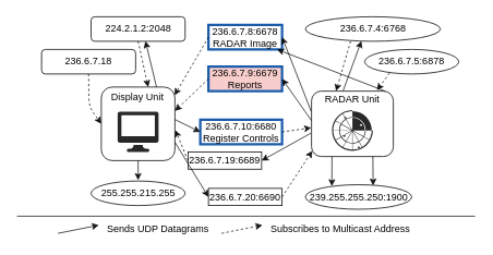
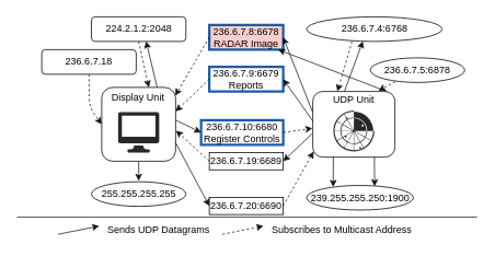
  <mxCell id="0" />
  <mxCell id="1" parent="0" />
  <mxCell id="2" value="" style="rounded=1;whiteSpace=wrap;html=1;" parent="1" vertex="1"><mxGeometry x="123" y="106" width="90" height="90" as="geometry" /></mxCell>
  <mxCell id="3" value="" style="verticalLabelPosition=bottom;html=1;fillColor=#282828;strokeColor=none;verticalAlign=top;pointerEvents=1;align=center;shape=mxgraph.cisco_safe.technology_icons.icon4;" parent="1" vertex="1"><mxGeometry x="143" y="136" width="50" height="49.5" as="geometry" /></mxCell>
  <mxCell id="4" value="Display Unit" style="text;html=1;strokeColor=none;fillColor=none;align=center;verticalAlign=middle;whiteSpace=wrap;rounded=0;" parent="1" vertex="1"><mxGeometry x="120" y="109" width="95" height="20" as="geometry" /></mxCell>
  <mxCell id="5" value="" style="rounded=1;whiteSpace=wrap;html=1;" parent="1" vertex="1"><mxGeometry x="380" y="111" width="100" height="80" as="geometry" /></mxCell>
- <mxCell id="6" value="RADAR Unit" style="text;html=1;strokeColor=none;fillColor=none;align=center;verticalAlign=middle;whiteSpace=wrap;rounded=0;" parent="1" vertex="1"><mxGeometry x="390" y="111" width="80" height="20" as="geometry" /></mxCell>
+ <mxCell id="6" value="UDP Unit" style="text;html=1;strokeColor=none;fillColor=none;align=center;verticalAlign=middle;whiteSpace=wrap;rounded=0;" parent="1" vertex="1"><mxGeometry x="390" y="111" width="80" height="20" as="geometry" /></mxCell>
  <mxCell id="7" value="" style="verticalLabelPosition=bottom;html=1;fillColor=#282828;strokeColor=none;verticalAlign=top;pointerEvents=1;align=center;shape=mxgraph.cisco_safe.business_icons.icon5;" parent="1" vertex="1"><mxGeometry x="405" y="134" width="50" height="50" as="geometry" /></mxCell>
- <mxCell id="8" value="236.6.7.8:6678&lt;br&gt;RADAR Image" style="rounded=0;whiteSpace=wrap;html=1;strokeColor=#1B5CAA;strokeWidth=3;" parent="1" vertex="1"><mxGeometry x="254" y="30" width="90" height="30" as="geometry" /></mxCell>
- <mxCell id="9" value="236.6.7.9:6679&lt;br&gt;Reports" style="rounded=0;whiteSpace=wrap;html=1;strokeColor=#1B5CAA;strokeWidth=3;fillColor=#f8cecc;" parent="1" vertex="1"><mxGeometry x="254" y="81" width="90" height="30" as="geometry" /></mxCell>
+ <mxCell id="8" value="236.6.7.8:6678&lt;br&gt;RADAR Image" style="rounded=0;whiteSpace=wrap;html=1;strokeColor=#1B5CAA;strokeWidth=3;fillColor=#f8cecc;" parent="1" vertex="1"><mxGeometry x="254" y="30" width="90" height="30" as="geometry" /></mxCell>
+ <mxCell id="9" value="236.6.7.9:6679&lt;br&gt;Reports" style="rounded=0;whiteSpace=wrap;html=1;strokeColor=#1B5CAA;strokeWidth=3;" parent="1" vertex="1"><mxGeometry x="254" y="81" width="90" height="30" as="geometry" /></mxCell>
  <mxCell id="10" value="236.6.7.10:6680&lt;br&gt;Register Controls" style="rounded=0;whiteSpace=wrap;html=1;strokeColor=#1B5CAA;strokeWidth=3;" parent="1" vertex="1"><mxGeometry x="244" y="146" width="100" height="30" as="geometry" /></mxCell>
- <mxCell id="11" value="236.6.7.19:6689" style="rounded=0;whiteSpace=wrap;html=1;" parent="1" vertex="1"><mxGeometry x="229" y="185.5" width="90" height="21" as="geometry" /></mxCell>
- <mxCell id="12" value="236.6.7.20:6690" style="rounded=0;whiteSpace=wrap;html=1;" parent="1" vertex="1"><mxGeometry x="254" y="230" width="90" height="21" as="geometry" /></mxCell>
- <mxCell id="13" value="255.255.215.255" style="ellipse;whiteSpace=wrap;html=1;" parent="1" vertex="1"><mxGeometry x="110.5" y="221" width="115" height="30" as="geometry" /></mxCell>
+ <mxCell id="11" value="236.6.7.19:6689" style="rounded=0;whiteSpace=wrap;html=1;" parent="1" vertex="1"><mxGeometry x="254" y="185.5" width="90" height="21" as="geometry" /></mxCell>
+ <mxCell id="12" value="236.6.7.20:6690" style="rounded=0;whiteSpace=wrap;html=1;" parent="1" vertex="1"><mxGeometry x="254" y="240" width="90" height="21" as="geometry" /></mxCell>
+ <mxCell id="13" value="255.255.255.255" style="ellipse;whiteSpace=wrap;html=1;" parent="1" vertex="1"><mxGeometry x="110.5" y="221" width="115" height="30" as="geometry" /></mxCell>
  <mxCell id="14" value="224.2.1.2:2048" style="whiteSpace=wrap;html=1;rounded=1;" parent="1" vertex="1"><mxGeometry x="110.5" y="20" width="115" height="30" as="geometry" /></mxCell>
  <mxCell id="15" value="236.6.7.18" style="whiteSpace=wrap;html=1;rounded=1;" parent="1" vertex="1"><mxGeometry x="50" y="60" width="115" height="30" as="geometry" /></mxCell>
  <mxCell id="16" value="236.6.7.4:6768" style="ellipse;whiteSpace=wrap;html=1;" parent="1" vertex="1"><mxGeometry x="372.5" y="20" width="165" height="30" as="geometry" /></mxCell>
- <mxCell id="17" value="236.6.7.5:6878" style="ellipse;whiteSpace=wrap;html=1;" parent="1" vertex="1"><mxGeometry x="445" y="60" width="115" height="30" as="geometry" /></mxCell>
+ <mxCell id="17" value="236.6.7.5:6878" style="ellipse;whiteSpace=wrap;html=1;" parent="1" vertex="1"><mxGeometry x="450" y="70" width="115" height="30" as="geometry" /></mxCell>
  <mxCell id="18" value="239.255.255.250:1900" style="ellipse;whiteSpace=wrap;html=1;" parent="1" vertex="1"><mxGeometry x="372.5" y="225.5" width="130" height="30" as="geometry" /></mxCell>
  <mxCell id="19" value="" style="endArrow=classic;html=1;opacity=90;" parent="1" edge="1"><mxGeometry width="50" height="50" relative="1" as="geometry"><mxPoint x="70" y="285" as="sourcePoint" /><mxPoint x="120" y="275" as="targetPoint" /></mxGeometry></mxCell>
  <mxCell id="20" value="" style="endArrow=classic;html=1;opacity=90;dashed=1;entryX=0.637;entryY=0.001;entryDx=0;entryDy=0;entryPerimeter=0;exitX=0.5;exitY=1;exitDx=0;exitDy=0;" parent="1" source="14" target="2" edge="1"><mxGeometry width="50" height="50" relative="1" as="geometry"><mxPoint x="140" y="0" as="sourcePoint" /><mxPoint x="190" y="-50" as="targetPoint" /></mxGeometry></mxCell>
  <mxCell id="21" value="" style="endArrow=classic;html=1;opacity=90;exitX=0.75;exitY=0;exitDx=0;exitDy=0;entryX=0.578;entryY=0.994;entryDx=0;entryDy=0;entryPerimeter=0;" parent="1" source="2" target="14" edge="1"><mxGeometry width="50" height="50" relative="1" as="geometry"><mxPoint x="190" y="100" as="sourcePoint" /><mxPoint x="175" y="50" as="targetPoint" /></mxGeometry></mxCell>
  <mxCell id="22" value="" style="endArrow=classic;html=1;opacity=90;dashed=1;exitX=0.5;exitY=1;exitDx=0;exitDy=0;entryX=0;entryY=0.5;entryDx=0;entryDy=0;" parent="1" source="15" target="2" edge="1"><mxGeometry width="50" height="50" relative="1" as="geometry"><mxPoint x="140" y="0" as="sourcePoint" /><mxPoint x="190" y="-50" as="targetPoint" /><Array as="points"><mxPoint x="108" y="130" /></Array></mxGeometry></mxCell>
  <mxCell id="23" value="" style="endArrow=classic;html=1;opacity=90;exitX=0.5;exitY=1;exitDx=0;exitDy=0;" parent="1" source="2" edge="1"><mxGeometry width="50" height="50" relative="1" as="geometry"><mxPoint x="130" y="-10" as="sourcePoint" /><mxPoint x="168" y="220" as="targetPoint" /></mxGeometry></mxCell>
  <mxCell id="24" value="" style="endArrow=classic;html=1;opacity=90;dashed=1;exitX=0.335;exitY=1;exitDx=0;exitDy=0;exitPerimeter=0;entryX=0.25;entryY=0;entryDx=0;entryDy=0;" parent="1" source="16" target="6" edge="1"><mxGeometry width="50" height="50" relative="1" as="geometry"><mxPoint x="140" y="0" as="sourcePoint" /><mxPoint x="190" y="-50" as="targetPoint" /></mxGeometry></mxCell>
  <mxCell id="25" value="" style="endArrow=classic;html=1;opacity=90;dashed=1;exitX=0.263;exitY=0.967;exitDx=0;exitDy=0;exitPerimeter=0;" parent="1" source="17" edge="1"><mxGeometry width="50" height="50" relative="1" as="geometry"><mxPoint x="421.025" y="60" as="sourcePoint" /><mxPoint x="460" y="110" as="targetPoint" /></mxGeometry></mxCell>
  <mxCell id="26" value="" style="endArrow=classic;html=1;opacity=90;entryX=0.415;entryY=0.99;entryDx=0;entryDy=0;entryPerimeter=0;exitX=0.358;exitY=-0.024;exitDx=0;exitDy=0;exitPerimeter=0;" parent="1" source="6" target="16" edge="1"><mxGeometry width="50" height="50" relative="1" as="geometry"><mxPoint x="420" y="110" as="sourcePoint" /><mxPoint x="480" y="-60" as="targetPoint" /></mxGeometry></mxCell>
  <mxCell id="27" value="" style="endArrow=classic;html=1;opacity=90;exitX=1;exitY=0;exitDx=0;exitDy=0;" parent="1" source="6" target="8" edge="1"><mxGeometry width="50" height="50" relative="1" as="geometry"><mxPoint x="428.64" y="120.52" as="sourcePoint" /><mxPoint x="430.225" y="59.7" as="targetPoint" /></mxGeometry></mxCell>
  <mxCell id="28" value="" style="endArrow=classic;html=1;opacity=90;exitX=0.75;exitY=1;exitDx=0;exitDy=0;entryX=0.637;entryY=0.034;entryDx=0;entryDy=0;entryPerimeter=0;" parent="1" source="5" target="18" edge="1"><mxGeometry width="50" height="50" relative="1" as="geometry"><mxPoint x="460" y="210" as="sourcePoint" /><mxPoint x="455" y="225" as="targetPoint" /></mxGeometry></mxCell>
  <mxCell id="29" value="" style="endArrow=classic;html=1;opacity=90;entryX=0.249;entryY=0.063;entryDx=0;entryDy=0;entryPerimeter=0;exitX=0.25;exitY=1;exitDx=0;exitDy=0;" parent="1" source="5" target="18" edge="1"><mxGeometry width="50" height="50" relative="1" as="geometry"><mxPoint x="448.64" y="140.52" as="sourcePoint" /><mxPoint x="450.225" y="79.7" as="targetPoint" /></mxGeometry></mxCell>
  <mxCell id="30" value="" style="endArrow=classic;html=1;opacity=90;entryX=1;entryY=0.5;entryDx=0;entryDy=0;exitX=-0.004;exitY=0.309;exitDx=0;exitDy=0;exitPerimeter=0;" parent="1" source="5" target="8" edge="1"><mxGeometry width="50" height="50" relative="1" as="geometry"><mxPoint x="458.64" y="150.52" as="sourcePoint" /><mxPoint x="460.225" y="89.7" as="targetPoint" /><Array as="points" /></mxGeometry></mxCell>
  <mxCell id="31" value="" style="endArrow=classic;html=1;opacity=90;entryX=1;entryY=0.5;entryDx=0;entryDy=0;exitX=0.001;exitY=0.452;exitDx=0;exitDy=0;exitPerimeter=0;" parent="1" source="5" target="9" edge="1"><mxGeometry width="50" height="50" relative="1" as="geometry"><mxPoint x="468.64" y="160.52" as="sourcePoint" /><mxPoint x="470.225" y="99.7" as="targetPoint" /></mxGeometry></mxCell>
  <mxCell id="32" value="" style="endArrow=classic;html=1;opacity=90;entryX=1;entryY=0.5;entryDx=0;entryDy=0;exitX=-0.01;exitY=0.645;exitDx=0;exitDy=0;exitPerimeter=0;" parent="1" source="5" target="11" edge="1"><mxGeometry width="50" height="50" relative="1" as="geometry"><mxPoint x="478.64" y="170.52" as="sourcePoint" /><mxPoint x="480.225" y="109.7" as="targetPoint" /></mxGeometry></mxCell>
  <mxCell id="33" value="" style="endArrow=classic;html=1;opacity=90;entryX=0;entryY=0.5;entryDx=0;entryDy=0;exitX=1;exitY=0.442;exitDx=0;exitDy=0;exitPerimeter=0;" parent="1" source="2" target="10" edge="1"><mxGeometry width="50" height="50" relative="1" as="geometry"><mxPoint x="488.64" y="180.52" as="sourcePoint" /><mxPoint x="490.225" y="119.7" as="targetPoint" /></mxGeometry></mxCell>
  <mxCell id="34" value="" style="endArrow=classic;html=1;opacity=90;entryX=0;entryY=0.5;entryDx=0;entryDy=0;exitX=1;exitY=0.75;exitDx=0;exitDy=0;" parent="1" source="2" target="12" edge="1"><mxGeometry width="50" height="50" relative="1" as="geometry"><mxPoint x="498.64" y="190.52" as="sourcePoint" /><mxPoint x="500.225" y="129.7" as="targetPoint" /><Array as="points" /></mxGeometry></mxCell>
  <mxCell id="35" value="" style="endArrow=classic;html=1;opacity=90;dashed=1;exitX=0;exitY=0.5;exitDx=0;exitDy=0;entryX=0.995;entryY=0.112;entryDx=0;entryDy=0;entryPerimeter=0;" parent="1" source="8" target="2" edge="1"><mxGeometry width="50" height="50" relative="1" as="geometry"><mxPoint x="140" y="0" as="sourcePoint" /><mxPoint x="215" y="117" as="targetPoint" /></mxGeometry></mxCell>
  <mxCell id="36" value="" style="endArrow=classic;html=1;opacity=90;dashed=1;entryX=1;entryY=0.325;entryDx=0;entryDy=0;entryPerimeter=0;exitX=0;exitY=0.5;exitDx=0;exitDy=0;" parent="1" source="9" target="2" edge="1"><mxGeometry width="50" height="50" relative="1" as="geometry"><mxPoint x="150" y="10" as="sourcePoint" /><mxPoint x="200" y="-40" as="targetPoint" /></mxGeometry></mxCell>
  <mxCell id="37" value="" style="endArrow=classic;html=1;opacity=90;dashed=1;exitX=0;exitY=0.5;exitDx=0;exitDy=0;entryX=1.006;entryY=0.586;entryDx=0;entryDy=0;entryPerimeter=0;" parent="1" source="11" target="2" edge="1"><mxGeometry width="50" height="50" relative="1" as="geometry"><mxPoint x="160" y="20" as="sourcePoint" /><mxPoint x="210" y="-30" as="targetPoint" /></mxGeometry></mxCell>
  <mxCell id="38" value="Sends UDP Datagrams" style="text;html=1;strokeColor=none;fillColor=none;align=center;verticalAlign=middle;whiteSpace=wrap;rounded=0;" parent="1" vertex="1"><mxGeometry x="115" y="270" width="155" height="20" as="geometry" /></mxCell>
  <mxCell id="39" value="" style="endArrow=classic;html=1;opacity=90;dashed=1;" parent="1" edge="1"><mxGeometry width="50" height="50" relative="1" as="geometry"><mxPoint x="270" y="285" as="sourcePoint" /><mxPoint x="320" y="275" as="targetPoint" /></mxGeometry></mxCell>
  <mxCell id="40" value="Subscribes to Multicast Address" style="text;html=1;strokeColor=none;fillColor=none;align=center;verticalAlign=middle;whiteSpace=wrap;rounded=0;" parent="1" vertex="1"><mxGeometry x="327.5" y="270" width="175" height="20" as="geometry" /></mxCell>
  <mxCell id="41" value="" style="endArrow=none;html=1;opacity=90;" parent="1" edge="1"><mxGeometry width="50" height="50" relative="1" as="geometry"><mxPoint y="264" as="sourcePoint" x="20" /><mxPoint x="580" y="264" as="targetPoint" /></mxGeometry></mxCell>
  <mxCell id="42" value="" style="endArrow=classic;html=1;opacity=90;dashed=1;entryX=-0.004;entryY=0.561;entryDx=0;entryDy=0;entryPerimeter=0;exitX=1;exitY=0.5;exitDx=0;exitDy=0;" parent="1" source="10" target="5" edge="1"><mxGeometry width="50" height="50" relative="1" as="geometry"><mxPoint x="264" y="106" as="sourcePoint" /><mxPoint x="223" y="145.25" as="targetPoint" /></mxGeometry></mxCell>
  <mxCell id="43" value="" style="endArrow=classic;html=1;opacity=90;dashed=1;entryX=0.01;entryY=0.914;entryDx=0;entryDy=0;entryPerimeter=0;exitX=1;exitY=0.5;exitDx=0;exitDy=0;" parent="1" source="12" target="5" edge="1"><mxGeometry width="50" height="50" relative="1" as="geometry"><mxPoint x="359" y="156" as="sourcePoint" /><mxPoint x="389.6" y="165.88" as="targetPoint" /></mxGeometry></mxCell>
